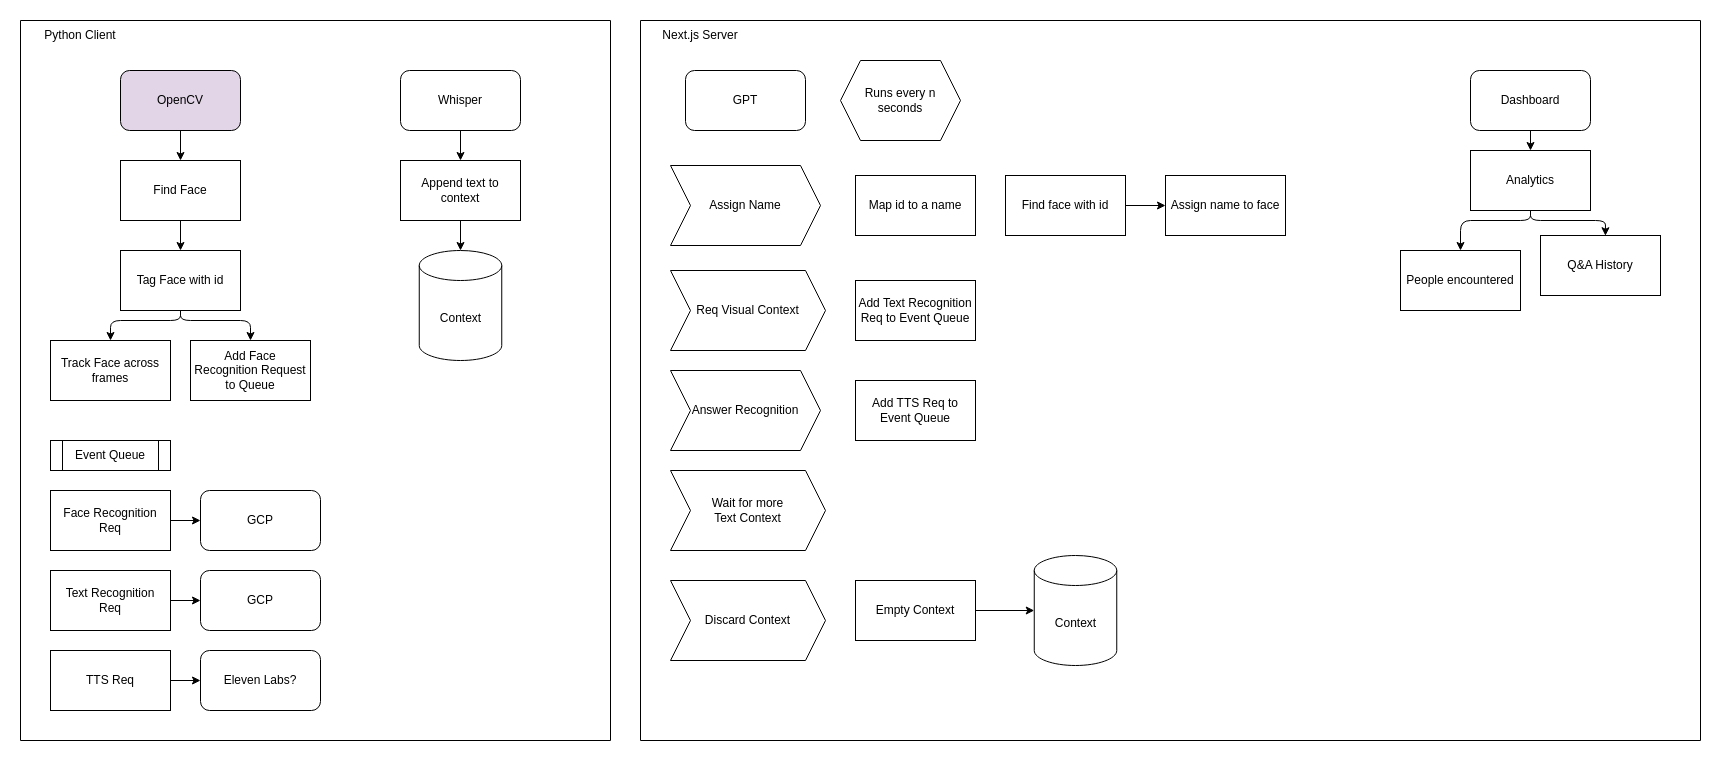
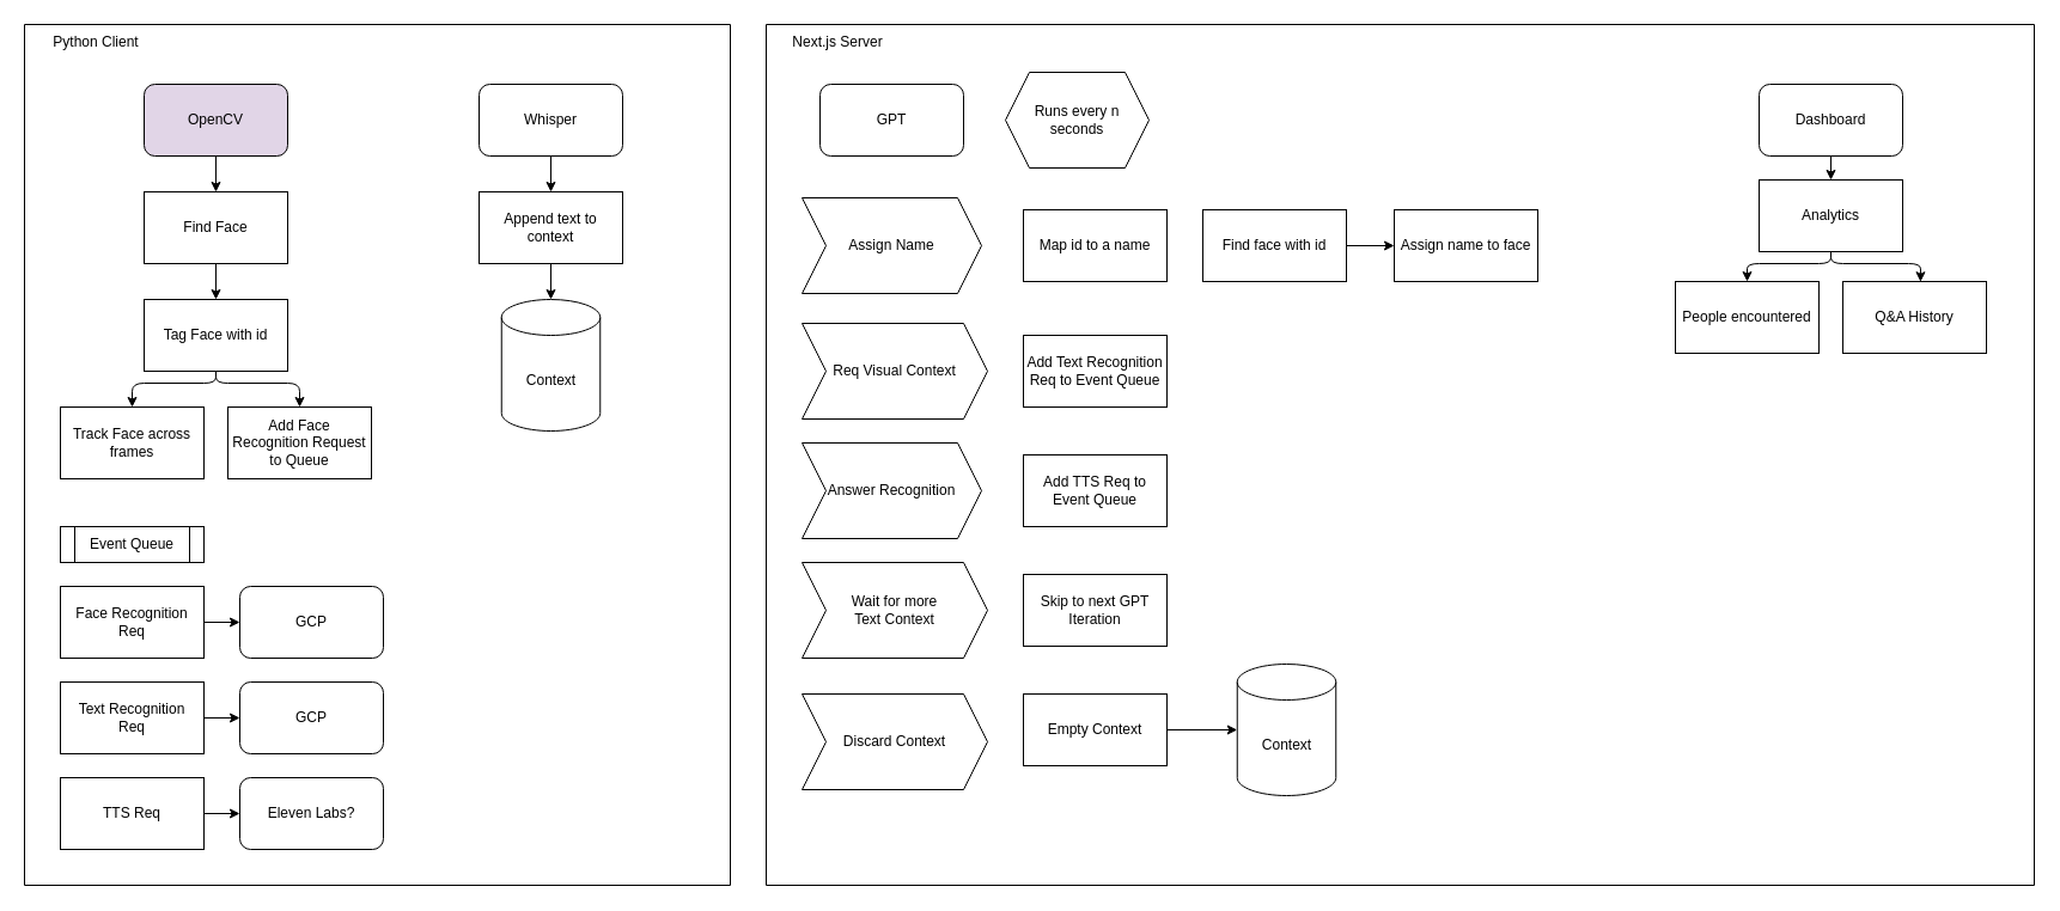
  <mxCell id="0" />
  <mxCell id="1" parent="0" />
  <mxCell id="2" style="edgeStyle=none;html=1;exitX=0.5;exitY=1;exitDx=0;exitDy=0;entryX=0.5;entryY=0;entryDx=0;entryDy=0;" edge="1" parent="1" source="3" target="5"><mxGeometry relative="1" as="geometry" /></mxCell>
  <mxCell id="3" value="OpenCV" style="rounded=1;whiteSpace=wrap;html=1;fillColor=#e1d5e7;" vertex="1" parent="1"><mxGeometry x="120" y="70" width="120" height="60" as="geometry" /></mxCell>
  <mxCell id="4" style="edgeStyle=none;html=1;exitX=0.5;exitY=1;exitDx=0;exitDy=0;entryX=0.5;entryY=0;entryDx=0;entryDy=0;" edge="1" parent="1" source="5" target="8"><mxGeometry relative="1" as="geometry" /></mxCell>
  <mxCell id="5" value="Find Face" style="rounded=0;whiteSpace=wrap;html=1;" vertex="1" parent="1"><mxGeometry x="120" y="160" width="120" height="60" as="geometry" /></mxCell>
  <mxCell id="6" style="edgeStyle=none;html=1;exitX=0.5;exitY=1;exitDx=0;exitDy=0;entryX=0.5;entryY=0;entryDx=0;entryDy=0;" edge="1" parent="1" source="8" target="9"><mxGeometry relative="1" as="geometry"><Array as="points"><mxPoint x="180" y="320" /><mxPoint x="110" y="320" /></Array></mxGeometry></mxCell>
  <mxCell id="7" style="edgeStyle=none;html=1;exitX=0.5;exitY=1;exitDx=0;exitDy=0;entryX=0.5;entryY=0;entryDx=0;entryDy=0;" edge="1" parent="1" source="8" target="10"><mxGeometry relative="1" as="geometry"><Array as="points"><mxPoint x="180" y="320" /><mxPoint x="250" y="320" /></Array></mxGeometry></mxCell>
  <mxCell id="8" value="Tag Face with id" style="rounded=0;whiteSpace=wrap;html=1;" vertex="1" parent="1"><mxGeometry x="120" y="250" width="120" height="60" as="geometry" /></mxCell>
  <mxCell id="9" value="Track Face across frames" style="rounded=0;whiteSpace=wrap;html=1;" vertex="1" parent="1"><mxGeometry x="50" y="340" width="120" height="60" as="geometry" /></mxCell>
  <mxCell id="10" value="Add Face Recognition Request to Queue" style="rounded=0;whiteSpace=wrap;html=1;" vertex="1" parent="1"><mxGeometry x="190" y="340" width="120" height="60" as="geometry" /></mxCell>
  <mxCell id="11" style="edgeStyle=none;html=1;exitX=0.5;exitY=1;exitDx=0;exitDy=0;entryX=0.5;entryY=0;entryDx=0;entryDy=0;" edge="1" parent="1" source="12" target="14"><mxGeometry relative="1" as="geometry" /></mxCell>
  <mxCell id="12" value="Whisper" style="rounded=1;whiteSpace=wrap;html=1;" vertex="1" parent="1"><mxGeometry x="400" y="70" width="120" height="60" as="geometry" /></mxCell>
  <mxCell id="13" style="edgeStyle=none;html=1;exitX=0.5;exitY=1;exitDx=0;exitDy=0;entryX=0.5;entryY=0;entryDx=0;entryDy=0;entryPerimeter=0;" edge="1" parent="1" source="14" target="15"><mxGeometry relative="1" as="geometry" /></mxCell>
  <mxCell id="14" value="Append text to context" style="rounded=0;whiteSpace=wrap;html=1;" vertex="1" parent="1"><mxGeometry x="400" y="160" width="120" height="60" as="geometry" /></mxCell>
  <mxCell id="15" value="Context" style="shape=cylinder3;whiteSpace=wrap;html=1;boundedLbl=1;backgroundOutline=1;size=15;" vertex="1" parent="1"><mxGeometry x="418.75" y="250" width="82.5" height="110" as="geometry" /></mxCell>
  <mxCell id="16" value="GPT" style="rounded=1;whiteSpace=wrap;html=1;" vertex="1" parent="1"><mxGeometry x="685" y="70" width="120" height="60" as="geometry" /></mxCell>
  <mxCell id="17" value="Assign Name" style="shape=step;perimeter=stepPerimeter;whiteSpace=wrap;html=1;fixedSize=1;" vertex="1" parent="1"><mxGeometry x="670" y="165" width="150" height="80" as="geometry" /></mxCell>
  <mxCell id="18" value="Answer Recognition" style="shape=step;perimeter=stepPerimeter;whiteSpace=wrap;html=1;fixedSize=1;" vertex="1" parent="1"><mxGeometry x="670" y="370" width="150" height="80" as="geometry" /></mxCell>
  <mxCell id="19" value="Wait for more &lt;br&gt;Text Context" style="shape=step;perimeter=stepPerimeter;whiteSpace=wrap;html=1;fixedSize=1;" vertex="1" parent="1"><mxGeometry x="670" y="470" width="155" height="80" as="geometry" /></mxCell>
  <mxCell id="20" value="Discard Context" style="shape=step;perimeter=stepPerimeter;whiteSpace=wrap;html=1;fixedSize=1;" vertex="1" parent="1"><mxGeometry x="670" y="580" width="155" height="80" as="geometry" /></mxCell>
  <mxCell id="21" value="Map id to a name" style="rounded=0;whiteSpace=wrap;html=1;" vertex="1" parent="1"><mxGeometry x="855" y="175" width="120" height="60" as="geometry" /></mxCell>
  <mxCell id="22" style="edgeStyle=none;html=1;exitX=1;exitY=0.5;exitDx=0;exitDy=0;entryX=0;entryY=0.5;entryDx=0;entryDy=0;" edge="1" parent="1" source="23" target="24"><mxGeometry relative="1" as="geometry" /></mxCell>
  <mxCell id="23" value="Find face with id" style="rounded=0;whiteSpace=wrap;html=1;" vertex="1" parent="1"><mxGeometry x="1005" y="175" width="120" height="60" as="geometry" /></mxCell>
  <mxCell id="24" value="Assign name to face" style="rounded=0;whiteSpace=wrap;html=1;" vertex="1" parent="1"><mxGeometry x="1165" y="175" width="120" height="60" as="geometry" /></mxCell>
  <mxCell id="25" value="Req Visual Context" style="shape=step;perimeter=stepPerimeter;whiteSpace=wrap;html=1;fixedSize=1;" vertex="1" parent="1"><mxGeometry x="670" y="270" width="155" height="80" as="geometry" /></mxCell>
  <mxCell id="26" value="Add Text Recognition Req to Event Queue" style="rounded=0;whiteSpace=wrap;html=1;" vertex="1" parent="1"><mxGeometry x="855" y="280" width="120" height="60" as="geometry" /></mxCell>
  <mxCell id="27" value="Add TTS Req to Event Queue" style="rounded=0;whiteSpace=wrap;html=1;" vertex="1" parent="1"><mxGeometry x="855" y="380" width="120" height="60" as="geometry" /></mxCell>
+ <mxCell id="28" value="Skip to next GPT Iteration" style="rounded=0;whiteSpace=wrap;html=1;" vertex="1" parent="1"><mxGeometry x="855" y="480" width="120" height="60" as="geometry" /></mxCell>
  <mxCell id="29" style="edgeStyle=none;html=1;exitX=1;exitY=0.5;exitDx=0;exitDy=0;entryX=0;entryY=0.5;entryDx=0;entryDy=0;entryPerimeter=0;" edge="1" parent="1" source="30" target="31"><mxGeometry relative="1" as="geometry" /></mxCell>
  <mxCell id="30" value="Empty Context" style="rounded=0;whiteSpace=wrap;html=1;" vertex="1" parent="1"><mxGeometry x="855" y="580" width="120" height="60" as="geometry" /></mxCell>
  <mxCell id="31" value="Context" style="shape=cylinder3;whiteSpace=wrap;html=1;boundedLbl=1;backgroundOutline=1;size=15;" vertex="1" parent="1"><mxGeometry x="1033.75" y="555" width="82.5" height="110" as="geometry" /></mxCell>
  <mxCell id="32" value="Runs every n seconds" style="shape=hexagon;perimeter=hexagonPerimeter2;whiteSpace=wrap;html=1;fixedSize=1;" vertex="1" parent="1"><mxGeometry x="840" y="60" width="120" height="80" as="geometry" /></mxCell>
  <mxCell id="33" style="edgeStyle=none;html=1;exitX=0.5;exitY=1;exitDx=0;exitDy=0;entryX=0.5;entryY=0;entryDx=0;entryDy=0;" edge="1" parent="1" source="34" target="37"><mxGeometry relative="1" as="geometry" /></mxCell>
  <mxCell id="34" value="Dashboard" style="rounded=1;whiteSpace=wrap;html=1;" vertex="1" parent="1"><mxGeometry x="1470" y="70" width="120" height="60" as="geometry" /></mxCell>
  <mxCell id="35" style="edgeStyle=none;html=1;exitX=0.5;exitY=1;exitDx=0;exitDy=0;entryX=0.5;entryY=0;entryDx=0;entryDy=0;" edge="1" parent="1" source="37" target="38"><mxGeometry relative="1" as="geometry"><Array as="points"><mxPoint x="1530" y="220" /><mxPoint x="1460" y="220" /></Array></mxGeometry></mxCell>
  <mxCell id="36" style="edgeStyle=none;html=1;exitX=0.5;exitY=1;exitDx=0;exitDy=0;entryX=0.541;entryY=0.004;entryDx=0;entryDy=0;entryPerimeter=0;" edge="1" parent="1" source="37" target="39"><mxGeometry relative="1" as="geometry"><Array as="points"><mxPoint x="1530" y="220" /><mxPoint x="1605" y="220" /></Array></mxGeometry></mxCell>
  <mxCell id="37" value="Analytics" style="rounded=0;whiteSpace=wrap;html=1;" vertex="1" parent="1"><mxGeometry x="1470" y="150" width="120" height="60" as="geometry" /></mxCell>
- <mxCell id="38" value="People encountered" style="rounded=0;whiteSpace=wrap;html=1;" vertex="1" parent="1"><mxGeometry x="1400" y="250" width="120" height="60" as="geometry" /></mxCell>
+ <mxCell id="38" value="People encountered" style="rounded=0;whiteSpace=wrap;html=1;" vertex="1" parent="1"><mxGeometry x="1400" y="235" width="120" height="60" as="geometry" /></mxCell>
  <mxCell id="39" value="Q&amp;amp;A History" style="rounded=0;whiteSpace=wrap;html=1;" vertex="1" parent="1"><mxGeometry x="1540" y="235" width="120" height="60" as="geometry" /></mxCell>
  <mxCell id="40" value="" style="swimlane;startSize=0;" vertex="1" parent="1"><mxGeometry x="640" y="20" width="1060" height="720" as="geometry" /></mxCell>
  <mxCell id="41" value="Next.js Server" style="text;html=1;strokeColor=none;fillColor=none;align=center;verticalAlign=middle;whiteSpace=wrap;rounded=0;" vertex="1" parent="40"><mxGeometry width="120" height="30" as="geometry" /></mxCell>
  <mxCell id="42" value="" style="swimlane;startSize=0;" vertex="1" parent="1"><mxGeometry x="20" y="20" width="590" height="720" as="geometry" /></mxCell>
  <mxCell id="43" value="GCP" style="rounded=1;whiteSpace=wrap;html=1;" vertex="1" parent="42"><mxGeometry x="180" y="470" width="120" height="60" as="geometry" /></mxCell>
  <mxCell id="44" value="Event Queue" style="shape=process;whiteSpace=wrap;html=1;backgroundOutline=1;" vertex="1" parent="42"><mxGeometry x="30" y="420" width="120" height="30" as="geometry" /></mxCell>
  <mxCell id="45" style="edgeStyle=none;html=1;exitX=1;exitY=0.5;exitDx=0;exitDy=0;entryX=0;entryY=0.5;entryDx=0;entryDy=0;" edge="1" parent="42" source="46" target="43"><mxGeometry relative="1" as="geometry" /></mxCell>
  <mxCell id="46" value="Face Recognition Req" style="rounded=0;whiteSpace=wrap;html=1;" vertex="1" parent="42"><mxGeometry x="30" y="470" width="120" height="60" as="geometry" /></mxCell>
  <mxCell id="47" value="Eleven Labs?" style="rounded=1;whiteSpace=wrap;html=1;" vertex="1" parent="42"><mxGeometry x="180" y="630" width="120" height="60" as="geometry" /></mxCell>
  <mxCell id="48" value="Text Recognition &lt;br&gt;Req" style="rounded=0;whiteSpace=wrap;html=1;" vertex="1" parent="42"><mxGeometry x="30" y="550" width="120" height="60" as="geometry" /></mxCell>
  <mxCell id="49" value="GCP" style="rounded=1;whiteSpace=wrap;html=1;" vertex="1" parent="42"><mxGeometry x="180" y="550" width="120" height="60" as="geometry" /></mxCell>
  <mxCell id="50" style="edgeStyle=none;html=1;exitX=1;exitY=0.5;exitDx=0;exitDy=0;entryX=0;entryY=0.5;entryDx=0;entryDy=0;" edge="1" parent="42" source="48" target="49"><mxGeometry relative="1" as="geometry" /></mxCell>
  <mxCell id="51" style="edgeStyle=none;html=1;exitX=1;exitY=0.5;exitDx=0;exitDy=0;entryX=0;entryY=0.5;entryDx=0;entryDy=0;" edge="1" parent="42" source="52" target="47"><mxGeometry relative="1" as="geometry" /></mxCell>
  <mxCell id="52" value="TTS Req" style="rounded=0;whiteSpace=wrap;html=1;" vertex="1" parent="42"><mxGeometry x="30" y="630" width="120" height="60" as="geometry" /></mxCell>
  <mxCell id="53" value="Python Client" style="text;html=1;strokeColor=none;fillColor=none;align=center;verticalAlign=middle;whiteSpace=wrap;rounded=0;" vertex="1" parent="1"><mxGeometry x="20" y="20" width="120" height="30" as="geometry" /></mxCell>
